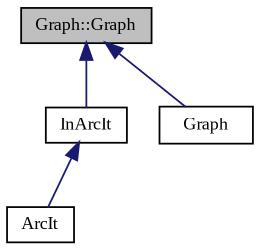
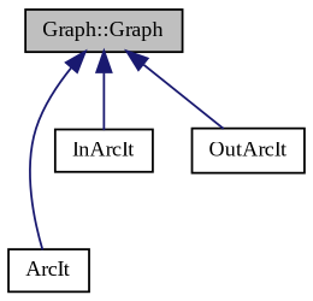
  digraph {
    fontname="Liberation Serif"
    node [color=black fillcolor=white fontname="Liberation Serif" fontsize=10 shape=record style=filled]
    edge [color=midnightblue dir=back fontname="Liberation Serif" fontsize=10 labelfontname=FreeSans labelfontsize=10 style=solid]
    n1 [fillcolor=grey75 fontcolor=black height=0.2 label="Graph::Graph" width=0.4]
    n2 [height=0.2 label=ArcIt width=0.4]
    n3 [height=0.2 label=InArcIt width=0.4]
-   n4 [height=0.2 label="Graph" width=0.4]
-   n3 -> n2
+   n4 [height=0.2 label=OutArcIt width=0.4]
+   n1 -> n2
    n1 -> n3
    n1 -> n4
  }
